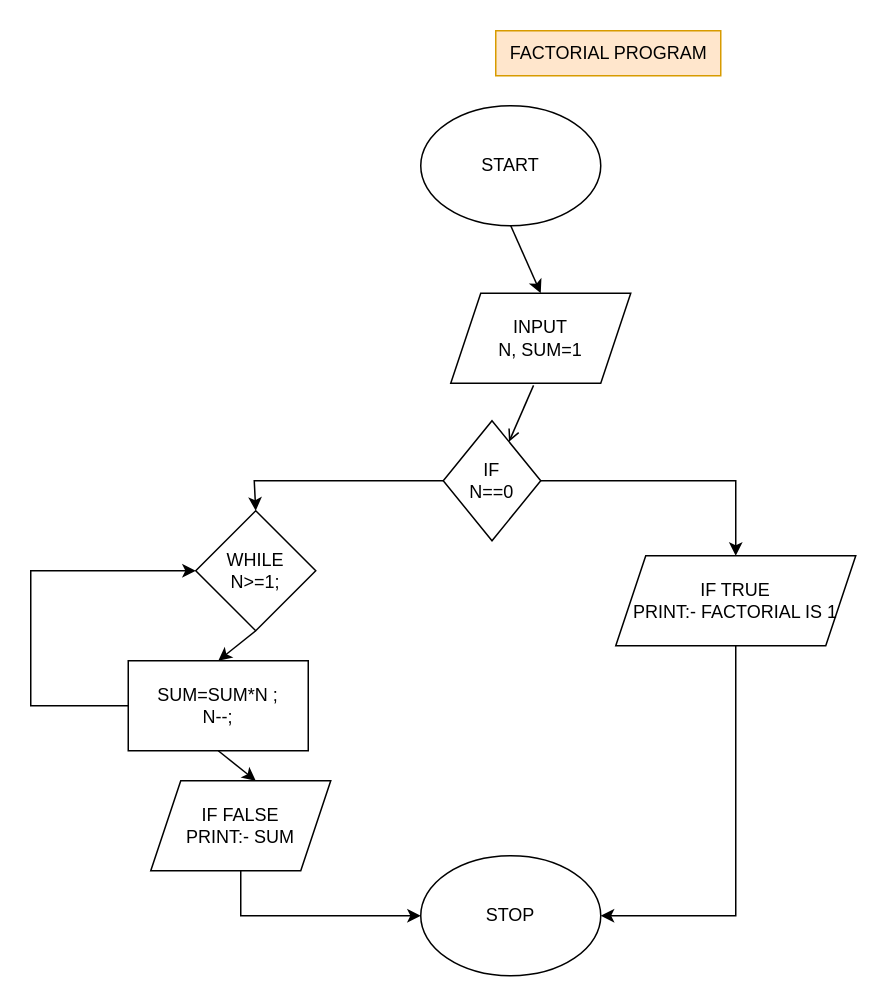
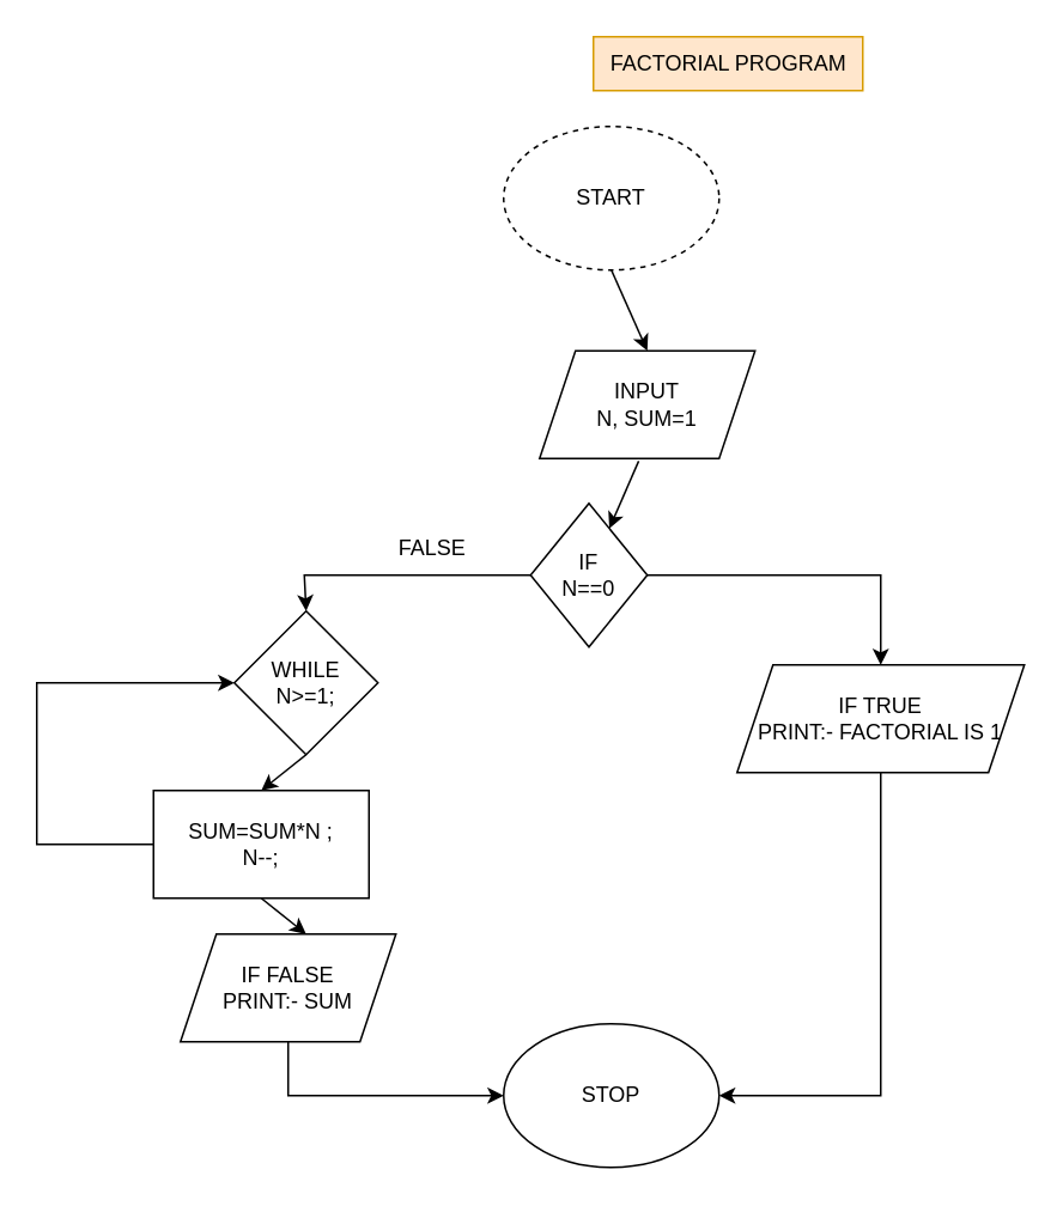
  <mxCell id="0" />
  <mxCell id="1" parent="0" />
- <mxCell id="2" value="START" style="ellipse;whiteSpace=wrap;html=1;" vertex="1" parent="1"><mxGeometry x="280" y="70" width="120" height="80" as="geometry" /></mxCell>
+ <mxCell id="2" value="START" style="ellipse;whiteSpace=wrap;html=1;dashed=1;" vertex="1" parent="1"><mxGeometry x="280" y="70" width="120" height="80" as="geometry" /></mxCell>
  <mxCell id="3" value="INPUT&lt;br&gt;N, SUM=1" style="shape=parallelogram;perimeter=parallelogramPerimeter;whiteSpace=wrap;html=1;fixedSize=1;" vertex="1" parent="1"><mxGeometry x="300" y="195" width="120" height="60" as="geometry" /></mxCell>
  <mxCell id="4" value="IF&lt;br&gt;N==0" style="rhombus;whiteSpace=wrap;html=1;" vertex="1" parent="1"><mxGeometry x="295" y="280" width="65" height="80" as="geometry" /></mxCell>
  <mxCell id="5" value="" style="endArrow=classic;html=1;rounded=0;exitX=0.5;exitY=1;exitDx=0;exitDy=0;entryX=0.5;entryY=0;entryDx=0;entryDy=0;" edge="1" parent="1" source="2" target="3"><mxGeometry width="50" height="50" relative="1" as="geometry"><mxPoint x="310" y="310" as="sourcePoint" /><mxPoint x="360" y="260" as="targetPoint" /></mxGeometry></mxCell>
- <mxCell id="6" value="" style="endArrow=open;html=1;rounded=0;exitX=0.46;exitY=1.024;exitDx=0;exitDy=0;exitPerimeter=0;" edge="1" parent="1" source="3" target="4"><mxGeometry width="50" height="50" relative="1" as="geometry"><mxPoint x="310" y="310" as="sourcePoint" /><mxPoint x="340" y="250" as="targetPoint" /></mxGeometry></mxCell>
+ <mxCell id="6" value="" style="endArrow=classic;html=1;rounded=0;exitX=0.46;exitY=1.024;exitDx=0;exitDy=0;exitPerimeter=0;" edge="1" parent="1" source="3" target="4"><mxGeometry width="50" height="50" relative="1" as="geometry"><mxPoint x="310" y="310" as="sourcePoint" /><mxPoint x="340" y="250" as="targetPoint" /></mxGeometry></mxCell>
  <mxCell id="7" value="" style="endArrow=classic;html=1;rounded=0;exitX=1;exitY=0.5;exitDx=0;exitDy=0;entryX=0.5;entryY=0;entryDx=0;entryDy=0;" edge="1" parent="1" source="4" target="8"><mxGeometry width="50" height="50" relative="1" as="geometry"><mxPoint x="280" y="380" as="sourcePoint" /><mxPoint x="430" y="370" as="targetPoint" /><Array as="points"><mxPoint x="490" y="320" /></Array></mxGeometry></mxCell>
  <mxCell id="8" value="IF TRUE&lt;br&gt;PRINT:- FACTORIAL IS 1" style="shape=parallelogram;perimeter=parallelogramPerimeter;whiteSpace=wrap;html=1;fixedSize=1;" vertex="1" parent="1"><mxGeometry x="410" y="370" width="160" height="60" as="geometry" /></mxCell>
  <mxCell id="9" value="IF FALSE&lt;br&gt;PRINT:- SUM" style="shape=parallelogram;perimeter=parallelogramPerimeter;whiteSpace=wrap;html=1;fixedSize=1;" vertex="1" parent="1"><mxGeometry x="100" y="520" width="120" height="60" as="geometry" /></mxCell>
  <mxCell id="10" value="" style="endArrow=classic;html=1;rounded=0;exitX=0;exitY=0.5;exitDx=0;exitDy=0;entryX=0.5;entryY=0;entryDx=0;entryDy=0;" edge="1" parent="1" source="4" target="15"><mxGeometry width="50" height="50" relative="1" as="geometry"><mxPoint x="280" y="370" as="sourcePoint" /><mxPoint x="330" y="320" as="targetPoint" /><Array as="points"><mxPoint x="169" y="320" /></Array></mxGeometry></mxCell>
  <mxCell id="11" value="STOP" style="ellipse;whiteSpace=wrap;html=1;" vertex="1" parent="1"><mxGeometry x="280" y="570" width="120" height="80" as="geometry" /></mxCell>
  <mxCell id="12" value="" style="endArrow=classic;html=1;rounded=0;exitX=0.5;exitY=1;exitDx=0;exitDy=0;entryX=0;entryY=0.5;entryDx=0;entryDy=0;" edge="1" parent="1" source="9" target="11"><mxGeometry width="50" height="50" relative="1" as="geometry"><mxPoint x="280" y="370" as="sourcePoint" /><mxPoint x="330" y="320" as="targetPoint" /><Array as="points"><mxPoint x="160" y="610" /></Array></mxGeometry></mxCell>
  <mxCell id="13" value="" style="endArrow=classic;html=1;rounded=0;exitX=0.5;exitY=1;exitDx=0;exitDy=0;entryX=1;entryY=0.5;entryDx=0;entryDy=0;" edge="1" parent="1" source="8" target="11"><mxGeometry width="50" height="50" relative="1" as="geometry"><mxPoint x="280" y="370" as="sourcePoint" /><mxPoint x="330" y="320" as="targetPoint" /><Array as="points"><mxPoint x="490" y="610" /></Array></mxGeometry></mxCell>
  <mxCell id="14" value="FACTORIAL PROGRAM" style="text;html=1;align=center;verticalAlign=middle;resizable=0;points=[];autosize=1;strokeColor=#d79b00;fillColor=#ffe6cc;shadow=0;sketch=0;" vertex="1" parent="1"><mxGeometry x="330" y="20" width="150" height="30" as="geometry" /></mxCell>
  <mxCell id="15" value="WHILE&lt;br&gt;N&amp;gt;=1;" style="rhombus;whiteSpace=wrap;html=1;shadow=0;sketch=0;" vertex="1" parent="1"><mxGeometry x="130" y="340" width="80" height="80" as="geometry" /></mxCell>
  <mxCell id="16" value="SUM=SUM*N ;&lt;br&gt;N--;" style="rounded=0;whiteSpace=wrap;html=1;shadow=0;sketch=0;" vertex="1" parent="1"><mxGeometry x="85" y="440" width="120" height="60" as="geometry" /></mxCell>
+ <mxCell id="17" value="FALSE" style="text;html=1;align=center;verticalAlign=middle;resizable=0;points=[];autosize=1;strokeColor=none;fillColor=none;" vertex="1" parent="1"><mxGeometry x="210" y="290" width="60" height="30" as="geometry" /></mxCell>
  <mxCell id="18" value="" style="endArrow=classic;html=1;rounded=0;exitX=0.5;exitY=1;exitDx=0;exitDy=0;entryX=0.5;entryY=0;entryDx=0;entryDy=0;" edge="1" parent="1" source="15" target="16"><mxGeometry width="50" height="50" relative="1" as="geometry"><mxPoint x="280" y="420" as="sourcePoint" /><mxPoint x="330" y="370" as="targetPoint" /></mxGeometry></mxCell>
  <mxCell id="19" value="" style="endArrow=classic;html=1;rounded=0;exitX=0.5;exitY=1;exitDx=0;exitDy=0;" edge="1" parent="1" source="16"><mxGeometry width="50" height="50" relative="1" as="geometry"><mxPoint x="280" y="420" as="sourcePoint" /><mxPoint x="170" y="520" as="targetPoint" /></mxGeometry></mxCell>
  <mxCell id="20" value="" style="endArrow=classic;html=1;rounded=0;exitX=0;exitY=0.5;exitDx=0;exitDy=0;entryX=0;entryY=0.5;entryDx=0;entryDy=0;" edge="1" parent="1" source="16" target="15"><mxGeometry width="50" height="50" relative="1" as="geometry"><mxPoint x="280" y="420" as="sourcePoint" /><mxPoint x="330" y="370" as="targetPoint" /><Array as="points"><mxPoint x="20" y="470" /><mxPoint x="20" y="380" /></Array></mxGeometry></mxCell>
